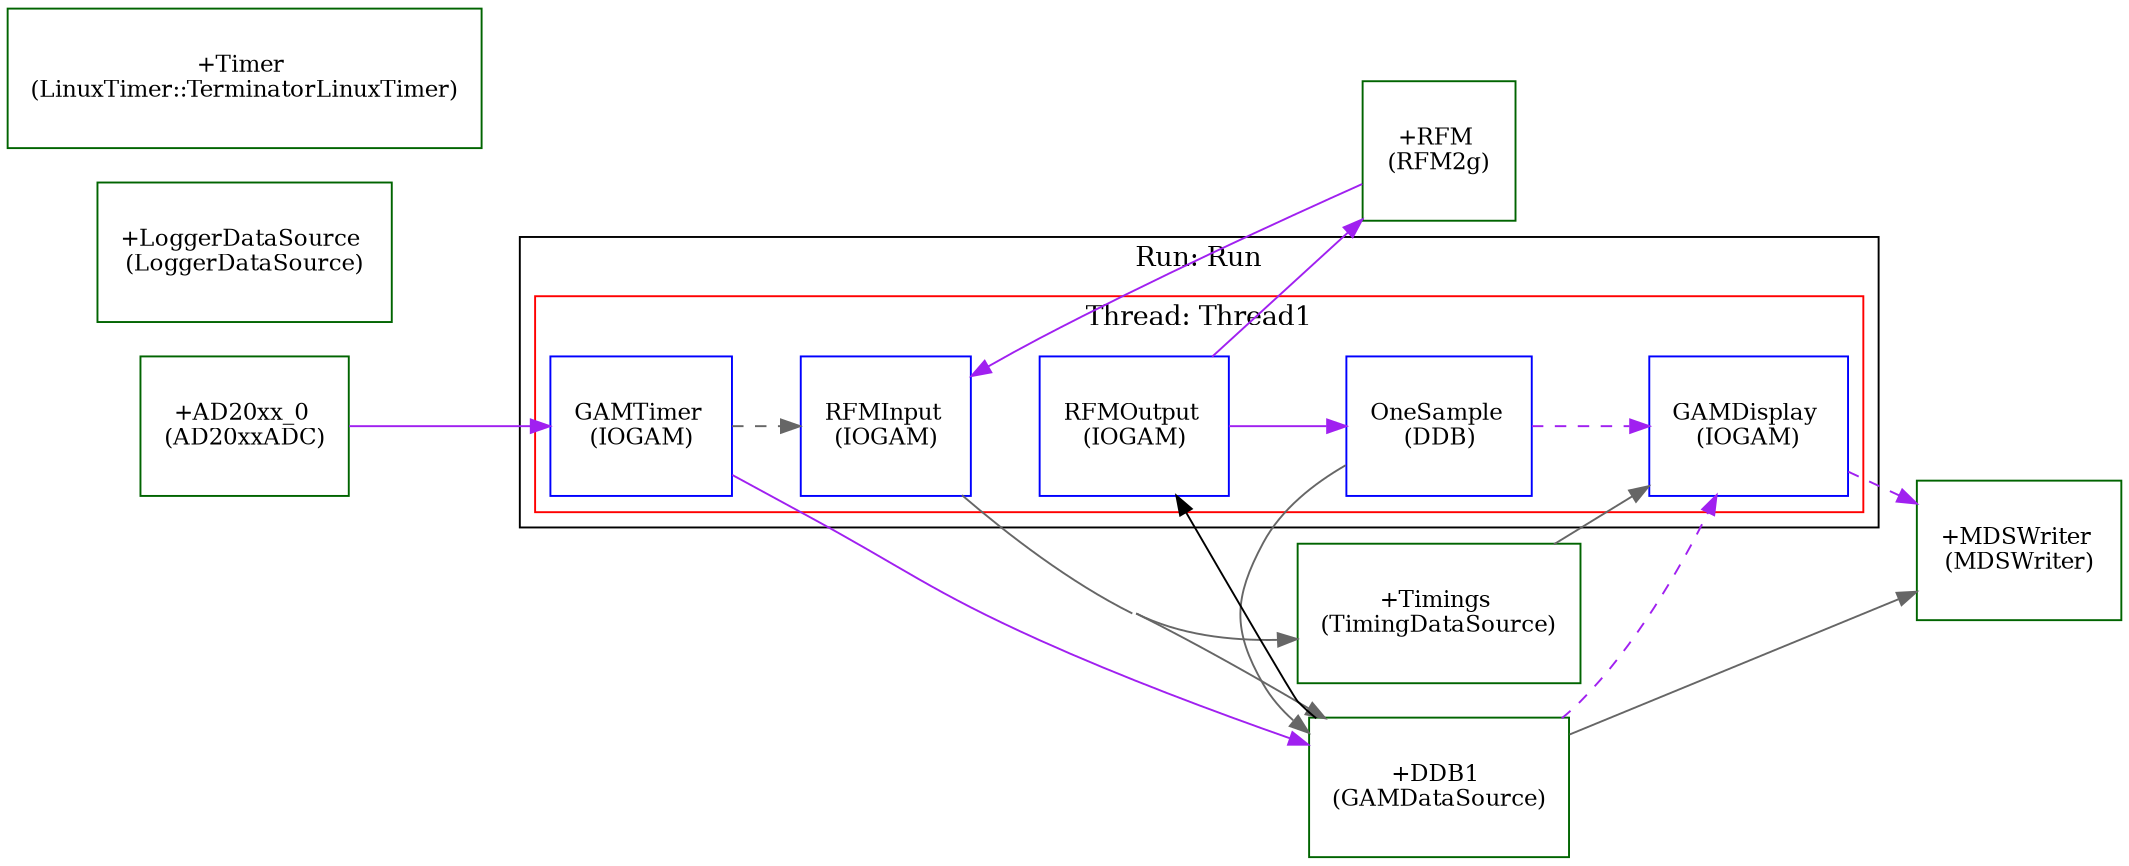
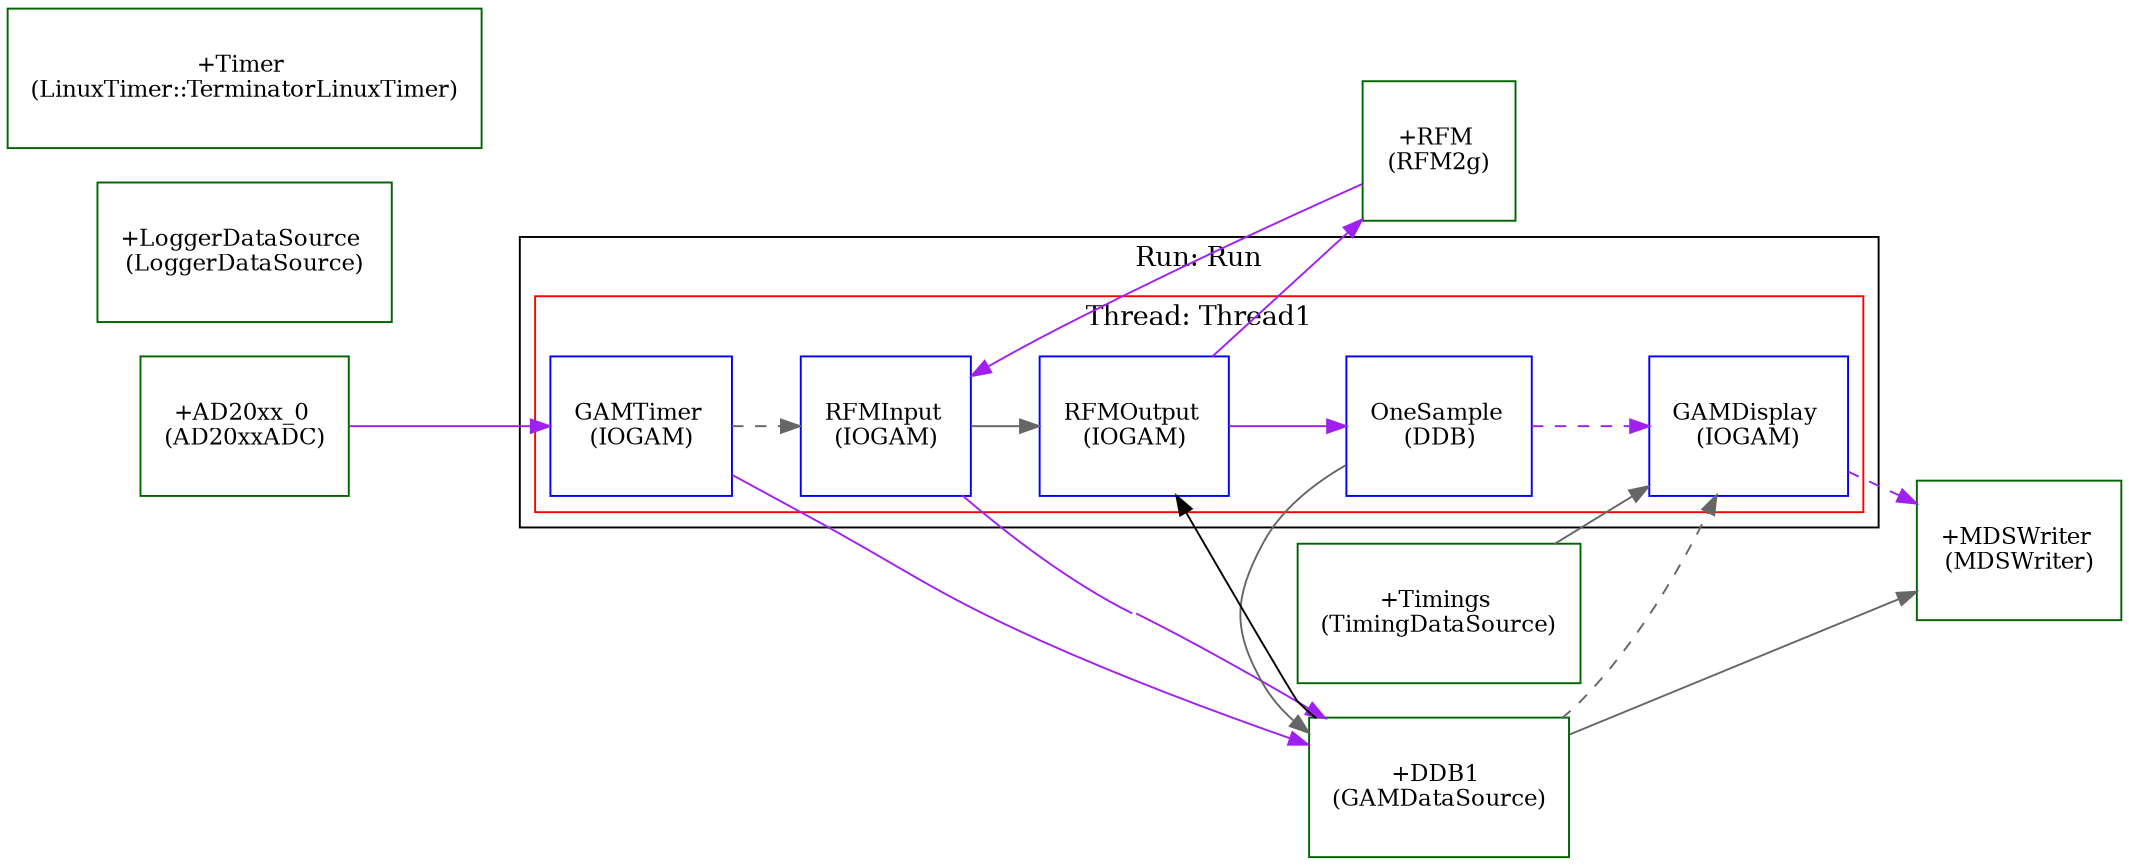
  digraph {
    concentrate=true
    rankdir=LR
    node [color=darkgreen fillcolor=white shape=record style=filled]
    edge [color=purple style=solid]
    n1 [color=blue label=<<TABLE border="0" cellborder="0"><TR><TD width="60" height="60"><font point-size="12">GAMTimer <BR/>(IOGAM)</font></TD></TR></TABLE>>]
    n2 [color=blue label=<<TABLE border="0" cellborder="0"><TR><TD width="60" height="60"><font point-size="12">RFMInput <BR/>(IOGAM)</font></TD></TR></TABLE>>]
    n3 [color=blue label=<<TABLE border="0" cellborder="0"><TR><TD width="60" height="60"><font point-size="12">RFMOutput <BR/>(IOGAM)</font></TD></TR></TABLE>>]
    n4 [color=blue label=<<TABLE border="0" cellborder="0"><TR><TD width="60" height="60"><font point-size="12">OneSample <BR/>(DDB)</font></TD></TR></TABLE>>]
    n5 [color=blue label=<<TABLE border="0" cellborder="0"><TR><TD width="60" height="60"><font point-size="12">GAMDisplay <BR/>(IOGAM)</font></TD></TR></TABLE>>]
    n6 [label=<<TABLE border="0" cellborder="0"><TR><TD width="60" height="60"><font point-size="12">+DDB1 <BR/>(GAMDataSource)</font></TD></TR></TABLE>>]
    n7 [label=<<TABLE border="0" cellborder="0"><TR><TD width="60" height="60"><font point-size="12">+RFM <BR/>(RFM2g)</font></TD></TR></TABLE>>]
    n8 [label=<<TABLE border="0" cellborder="0"><TR><TD width="60" height="60"><font point-size="12">+MDSWriter <BR/>(MDSWriter)</font></TD></TR></TABLE>>]
    n9 [label=<<TABLE border="0" cellborder="0"><TR><TD width="60" height="60"><font point-size="12">+LoggerDataSource <BR/>(LoggerDataSource)</font></TD></TR></TABLE>>]
    n10 [label=<<TABLE border="0" cellborder="0"><TR><TD width="60" height="60"><font point-size="12">+Timings <BR/>(TimingDataSource)</font></TD></TR></TABLE>>]
    n11 [label=<<TABLE border="0" cellborder="0"><TR><TD width="60" height="60"><font point-size="12">+AD20xx_0 <BR/>(AD20xxADC)</font></TD></TR></TABLE>>]
    n12 [label=<<TABLE border="0" cellborder="0"><TR><TD width="60" height="60"><font point-size="12">+Timer <BR/>(LinuxTimer::TerminatorLinuxTimer)</font></TD></TR></TABLE>>]
    subgraph cluster_1 {
      label="Run: Run"
      subgraph cluster_2 {
        color=red
        label="Thread: Thread1"
        n1
        n2
        n3
        n4
        n5
      }
    }
    n1 -> n2 [color=gray40 style=dashed]
    n1 -> n6
-   n2 -> n10 [color=gray40]
-   n2 -> n6 [color=gray40]
+   n2 -> n3 [color=gray40]
+   n2 -> n6
    n3 -> n4
    n3 -> n7
    n4 -> n5 [style=dashed]
    n4 -> n6 [color=gray40]
    n5 -> n8 [style=dashed]
    n6 -> n3 [color="" style=""]
-   n6 -> n5 [style=dashed]
+   n6 -> n5 [color=gray40 style=dashed]
    n6 -> n8 [color=gray40]
    n7 -> n2
    n10 -> n5 [color=gray40]
    n11 -> n1
  }
